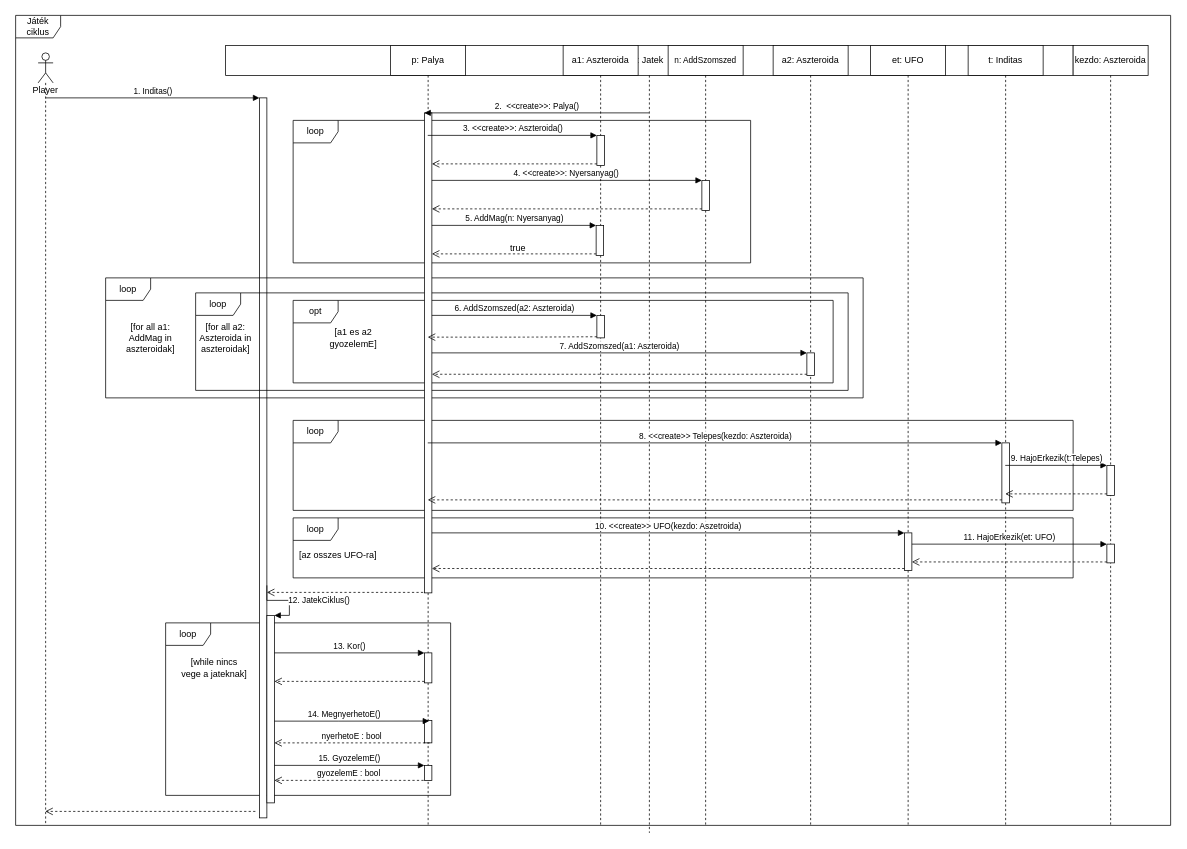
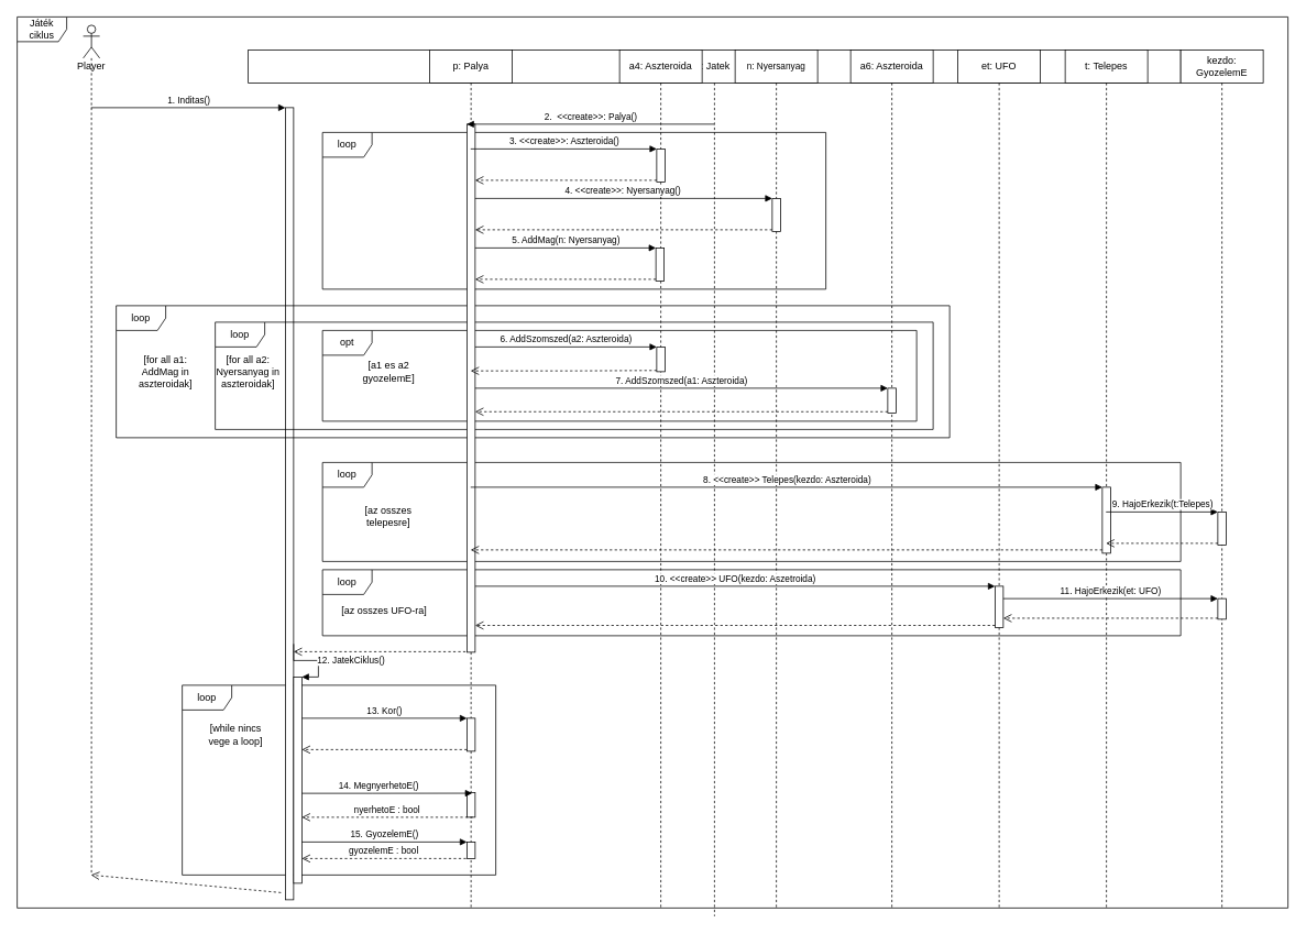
  <mxCell id="0" />
  <mxCell id="1" parent="0" />
  <mxCell id="2" value="Játék ciklus" style="shape=umlFrame;whiteSpace=wrap;html=1;" parent="1" vertex="1"><mxGeometry x="20" width="1540" height="1080" as="geometry" y="20" /></mxCell>
  <mxCell id="3" value="loop" style="shape=umlFrame;whiteSpace=wrap;html=1;" vertex="1" parent="1"><mxGeometry x="390" y="690" width="1040" height="80" as="geometry" /></mxCell>
  <mxCell id="4" value="loop" style="shape=umlFrame;whiteSpace=wrap;html=1;" parent="1" vertex="1"><mxGeometry x="220" y="830" width="380" height="230" as="geometry" /></mxCell>
  <mxCell id="5" value="j: Jatek" style="shape=umlLifeline;perimeter=lifelinePerimeter;whiteSpace=wrap;html=1;container=1;collapsible=0;recursiveResize=0;outlineConnect=0;" parent="1" vertex="1"><mxGeometry x="300" y="60" width="1130" height="1050" as="geometry" /></mxCell>
  <mxCell id="6" value="" style="html=1;points=[];perimeter=orthogonalPerimeter;" parent="5" vertex="1"><mxGeometry x="45" y="70" width="10" height="960" as="geometry" /></mxCell>
  <mxCell id="7" value="" style="html=1;points=[];perimeter=orthogonalPerimeter;" parent="5" vertex="1"><mxGeometry x="55" y="760" width="10" height="250" as="geometry" /></mxCell>
  <mxCell id="8" value="12. JatekCiklus()" style="edgeStyle=orthogonalEdgeStyle;html=1;align=left;spacingLeft=2;endArrow=block;rounded=0;" parent="5" edge="1" target="7"><mxGeometry relative="1" as="geometry"><mxPoint x="55" y="720" as="sourcePoint" /><Array as="points"><mxPoint x="55" y="740" /><mxPoint x="85" y="740" /><mxPoint x="85" y="760" /></Array><mxPoint x="65" y="690" as="targetPoint" /></mxGeometry></mxCell>
  <mxCell id="9" value="loop" style="shape=umlFrame;whiteSpace=wrap;html=1;" parent="5" vertex="1"><mxGeometry x="-160" y="310" width="1010" height="160" as="geometry" /></mxCell>
  <mxCell id="10" value="loop" style="shape=umlFrame;whiteSpace=wrap;html=1;" parent="5" vertex="1"><mxGeometry x="90" y="500" width="1040" height="120" as="geometry" /></mxCell>
+ <mxCell id="11" value="[az osszes telepesre]" style="text;html=1;strokeColor=none;fillColor=none;align=center;verticalAlign=middle;whiteSpace=wrap;rounded=0;" parent="5" vertex="1"><mxGeometry x="130" y="555" width="80" height="20" as="geometry" /></mxCell>
  <mxCell id="12" value="loop" style="shape=umlFrame;whiteSpace=wrap;html=1;" parent="5" vertex="1"><mxGeometry x="-40" y="330" width="870" height="130" as="geometry" /></mxCell>
  <mxCell id="13" value="opt" style="shape=umlFrame;whiteSpace=wrap;html=1;" parent="5" vertex="1"><mxGeometry x="90" y="340" width="720" height="110" as="geometry" /></mxCell>
- <mxCell id="14" value="[for all a2: Aszteroida in aszteroidak]" style="text;html=1;strokeColor=none;fillColor=none;align=center;verticalAlign=middle;whiteSpace=wrap;rounded=0;" parent="5" vertex="1"><mxGeometry x="-40" y="380" width="80" height="20" as="geometry" /></mxCell>
+ <mxCell id="14" value="[for all a2: Nyersanyag in aszteroidak]" style="text;html=1;strokeColor=none;fillColor=none;align=center;verticalAlign=middle;whiteSpace=wrap;rounded=0;" parent="5" vertex="1"><mxGeometry x="-40" y="380" width="80" height="20" as="geometry" /></mxCell>
  <mxCell id="15" value="[a1 es a2 gyozelemE]" style="text;html=1;strokeColor=none;fillColor=none;align=center;verticalAlign=middle;whiteSpace=wrap;rounded=0;" parent="5" vertex="1"><mxGeometry x="132.5" y="380" width="75" height="20" as="geometry" /></mxCell>
  <mxCell id="16" value="[for all a1: AddMag in aszteroidak]" style="text;html=1;strokeColor=none;fillColor=none;align=center;verticalAlign=middle;whiteSpace=wrap;rounded=0;" parent="5" vertex="1"><mxGeometry x="-140" y="380" width="80" height="20" as="geometry" /></mxCell>
  <mxCell id="17" value="loop" style="shape=umlFrame;whiteSpace=wrap;html=1;" parent="1" vertex="1"><mxGeometry x="390" y="160" width="610" height="190" as="geometry" /></mxCell>
  <mxCell id="18" value="p: Palya" style="shape=umlLifeline;perimeter=lifelinePerimeter;whiteSpace=wrap;html=1;container=1;collapsible=0;recursiveResize=0;outlineConnect=0;" parent="1" vertex="1"><mxGeometry x="520" y="60" width="100" height="1040" as="geometry" /></mxCell>
  <mxCell id="19" value="" style="html=1;points=[];perimeter=orthogonalPerimeter;" parent="18" vertex="1"><mxGeometry x="45" y="810" width="10" height="40" as="geometry" /></mxCell>
  <mxCell id="20" value="" style="html=1;points=[];perimeter=orthogonalPerimeter;" parent="18" vertex="1"><mxGeometry x="45" y="90" width="10" height="640" as="geometry" /></mxCell>
  <mxCell id="21" value="" style="html=1;points=[];perimeter=orthogonalPerimeter;" parent="18" vertex="1"><mxGeometry x="45" y="900" width="10" height="30" as="geometry" /></mxCell>
  <mxCell id="22" value="" style="html=1;points=[];perimeter=orthogonalPerimeter;" parent="18" vertex="1"><mxGeometry x="45" y="960" width="10" height="20" as="geometry" /></mxCell>
  <mxCell id="23" value="13. Kor()" style="html=1;verticalAlign=bottom;endArrow=block;entryX=0;entryY=0;" parent="1" target="19" edge="1" source="7"><mxGeometry relative="1" as="geometry"><mxPoint x="365" y="800" as="sourcePoint" /></mxGeometry></mxCell>
  <mxCell id="24" value="" style="html=1;verticalAlign=bottom;endArrow=open;dashed=1;endSize=8;exitX=0;exitY=0.95;" parent="1" source="19" edge="1" target="7"><mxGeometry x="0.15" y="92" relative="1" as="geometry"><mxPoint x="365" y="838" as="targetPoint" /><mxPoint as="offset" /></mxGeometry></mxCell>
- <mxCell id="25" value="[while nincs vege a jateknak]" style="text;html=1;strokeColor=none;fillColor=none;align=center;verticalAlign=middle;whiteSpace=wrap;rounded=0;" parent="1" vertex="1"><mxGeometry x="240" y="880" width="90" height="20" as="geometry" /></mxCell>
+ <mxCell id="25" value="[while nincs vege a loop]" style="text;html=1;strokeColor=none;fillColor=none;align=center;verticalAlign=middle;whiteSpace=wrap;rounded=0;" parent="1" vertex="1"><mxGeometry x="240" y="880" width="90" height="20" as="geometry" /></mxCell>
  <mxCell id="26" value="14. MegnyerhetoE()" style="html=1;verticalAlign=bottom;endArrow=block;entryX=0.64;entryY=0.03;entryDx=0;entryDy=0;entryPerimeter=0;rounded=0;" parent="1" target="21" edge="1" source="7"><mxGeometry x="-0.098" relative="1" as="geometry"><mxPoint x="370" y="870" as="sourcePoint" /><mxPoint x="370" y="890" as="targetPoint" /><Array as="points"><mxPoint x="450" y="961" /></Array><mxPoint as="offset" /></mxGeometry></mxCell>
  <mxCell id="27" value="15. GyozelemE()" style="html=1;verticalAlign=bottom;endArrow=block;rounded=0;" parent="1" target="22" edge="1" source="7"><mxGeometry relative="1" as="geometry"><mxPoint x="360" y="930" as="sourcePoint" /><mxPoint x="520" y="950" as="targetPoint" /><Array as="points" /></mxGeometry></mxCell>
  <mxCell id="28" value="2.&amp;nbsp; &amp;lt;&amp;lt;create&amp;gt;&amp;gt;: Palya()" style="html=1;verticalAlign=bottom;endArrow=block;entryX=0;entryY=0;" parent="1" source="5" target="20" edge="1"><mxGeometry relative="1" as="geometry"><mxPoint x="495" y="150" as="sourcePoint" /></mxGeometry></mxCell>
  <mxCell id="29" value="" style="html=1;verticalAlign=bottom;endArrow=open;dashed=1;endSize=8;exitX=-0.16;exitY=0.999;exitDx=0;exitDy=0;exitPerimeter=0;" parent="1" source="20" target="6" edge="1"><mxGeometry relative="1" as="geometry"><mxPoint x="350" y="709" as="targetPoint" /></mxGeometry></mxCell>
- <mxCell id="30" value="a1: Aszteroida" style="shape=umlLifeline;perimeter=lifelinePerimeter;whiteSpace=wrap;html=1;container=1;collapsible=0;recursiveResize=0;outlineConnect=0;" parent="1" vertex="1"><mxGeometry x="750" y="60" width="100" height="1040" as="geometry" /></mxCell>
+ <mxCell id="30" value="a4: Aszteroida" style="shape=umlLifeline;perimeter=lifelinePerimeter;whiteSpace=wrap;html=1;container=1;collapsible=0;recursiveResize=0;outlineConnect=0;" parent="1" vertex="1"><mxGeometry x="750" y="60" width="100" height="1040" as="geometry" /></mxCell>
  <mxCell id="31" value="" style="html=1;points=[];perimeter=orthogonalPerimeter;" parent="30" vertex="1"><mxGeometry x="45" y="120" width="10" height="40" as="geometry" /></mxCell>
  <mxCell id="32" value="" style="html=1;points=[];perimeter=orthogonalPerimeter;" parent="30" vertex="1"><mxGeometry x="44" y="240" width="10" height="40" as="geometry" /></mxCell>
  <mxCell id="33" value="" style="html=1;points=[];perimeter=orthogonalPerimeter;" parent="30" vertex="1"><mxGeometry x="45" y="360" width="10" height="30" as="geometry" /></mxCell>
  <mxCell id="34" value="3. &amp;lt;&amp;lt;create&amp;gt;&amp;gt;: Aszteroida()" style="html=1;verticalAlign=bottom;endArrow=block;entryX=0;entryY=0;" parent="1" target="31" edge="1"><mxGeometry relative="1" as="geometry"><mxPoint x="569.5" y="180" as="sourcePoint" /></mxGeometry></mxCell>
  <mxCell id="35" value="" style="html=1;verticalAlign=bottom;endArrow=open;dashed=1;endSize=8;exitX=0;exitY=0.95;" parent="1" source="31" edge="1"><mxGeometry x="0.024" y="-60" relative="1" as="geometry"><mxPoint x="575" y="218" as="targetPoint" /><mxPoint as="offset" /></mxGeometry></mxCell>
- <mxCell id="36" value="&lt;span style=&quot;font-size: 11px ; background-color: rgb(255 , 255 , 255)&quot;&gt;n: AddSzomszed&lt;/span&gt;" style="shape=umlLifeline;perimeter=lifelinePerimeter;whiteSpace=wrap;html=1;container=1;collapsible=0;recursiveResize=0;outlineConnect=0;" parent="1" vertex="1"><mxGeometry x="890" y="60" width="100" height="1040" as="geometry" /></mxCell>
+ <mxCell id="36" value="&lt;span style=&quot;font-size: 11px ; background-color: rgb(255 , 255 , 255)&quot;&gt;n: Nyersanyag&lt;/span&gt;" style="shape=umlLifeline;perimeter=lifelinePerimeter;whiteSpace=wrap;html=1;container=1;collapsible=0;recursiveResize=0;outlineConnect=0;" parent="1" vertex="1"><mxGeometry x="890" y="60" width="100" height="1040" as="geometry" /></mxCell>
  <mxCell id="37" value="" style="html=1;points=[];perimeter=orthogonalPerimeter;" parent="36" vertex="1"><mxGeometry x="45" y="180" width="10" height="40" as="geometry" /></mxCell>
  <mxCell id="38" value="4. &amp;lt;&amp;lt;create&amp;gt;&amp;gt;: Nyersanyag()" style="html=1;verticalAlign=bottom;endArrow=block;entryX=0;entryY=0;" parent="1" target="37" edge="1"><mxGeometry relative="1" as="geometry"><mxPoint x="575" y="240" as="sourcePoint" /><mxPoint x="-1" as="offset" /></mxGeometry></mxCell>
  <mxCell id="39" value="" style="html=1;verticalAlign=bottom;endArrow=open;dashed=1;endSize=8;exitX=0;exitY=0.95;" parent="1" source="37" edge="1"><mxGeometry x="0.197" y="-176" relative="1" as="geometry"><mxPoint x="575" y="278" as="targetPoint" /><mxPoint as="offset" /></mxGeometry></mxCell>
- <mxCell id="40" value="a2: Aszteroida" style="shape=umlLifeline;perimeter=lifelinePerimeter;whiteSpace=wrap;html=1;container=1;collapsible=0;recursiveResize=0;outlineConnect=0;" parent="1" vertex="1"><mxGeometry x="1030" y="60" width="100" height="1040" as="geometry" /></mxCell>
+ <mxCell id="40" value="a6: Aszteroida" style="shape=umlLifeline;perimeter=lifelinePerimeter;whiteSpace=wrap;html=1;container=1;collapsible=0;recursiveResize=0;outlineConnect=0;" parent="1" vertex="1"><mxGeometry x="1030" y="60" width="100" height="1040" as="geometry" /></mxCell>
  <mxCell id="41" value="" style="html=1;points=[];perimeter=orthogonalPerimeter;" parent="40" vertex="1"><mxGeometry x="45" y="410" width="10" height="30" as="geometry" /></mxCell>
- <mxCell id="42" value="t: Inditas" style="shape=umlLifeline;perimeter=lifelinePerimeter;whiteSpace=wrap;html=1;container=1;collapsible=0;recursiveResize=0;outlineConnect=0;" parent="1" vertex="1"><mxGeometry x="1290" y="60" width="100" height="1040" as="geometry" /></mxCell>
+ <mxCell id="42" value="t: Telepes" style="shape=umlLifeline;perimeter=lifelinePerimeter;whiteSpace=wrap;html=1;container=1;collapsible=0;recursiveResize=0;outlineConnect=0;" parent="1" vertex="1"><mxGeometry x="1290" y="60" width="100" height="1040" as="geometry" /></mxCell>
  <mxCell id="43" value="" style="html=1;points=[];perimeter=orthogonalPerimeter;" parent="42" vertex="1"><mxGeometry x="45" y="530" width="10" height="80" as="geometry" /></mxCell>
  <mxCell id="44" value="8. &amp;lt;&amp;lt;create&amp;gt;&amp;gt; Telepes(kezdo: Aszteroida)" style="html=1;verticalAlign=bottom;endArrow=block;entryX=0;entryY=0;" parent="1" source="18" target="43" edge="1"><mxGeometry relative="1" as="geometry"><mxPoint x="1235" y="565" as="sourcePoint" /></mxGeometry></mxCell>
  <mxCell id="45" value="" style="html=1;verticalAlign=bottom;endArrow=open;dashed=1;endSize=8;exitX=0;exitY=0.95;" parent="1" source="43" target="18" edge="1"><mxGeometry relative="1" as="geometry"><mxPoint x="1235" y="641" as="targetPoint" /></mxGeometry></mxCell>
- <mxCell id="46" value="kezdo: Aszteroida" style="shape=umlLifeline;perimeter=lifelinePerimeter;whiteSpace=wrap;html=1;container=1;collapsible=0;recursiveResize=0;outlineConnect=0;" parent="1" vertex="1"><mxGeometry x="1430" y="60" width="100" height="1040" as="geometry" /></mxCell>
+ <mxCell id="46" value="kezdo: GyozelemE" style="shape=umlLifeline;perimeter=lifelinePerimeter;whiteSpace=wrap;html=1;container=1;collapsible=0;recursiveResize=0;outlineConnect=0;" parent="1" vertex="1"><mxGeometry x="1430" y="60" width="100" height="1040" as="geometry" /></mxCell>
  <mxCell id="47" value="" style="html=1;points=[];perimeter=orthogonalPerimeter;" parent="46" vertex="1"><mxGeometry x="45" y="560" width="10" height="40" as="geometry" /></mxCell>
  <mxCell id="48" value="" style="html=1;points=[];perimeter=orthogonalPerimeter;" vertex="1" parent="46"><mxGeometry x="45" y="665" width="10" height="25" as="geometry" /></mxCell>
  <mxCell id="49" value="9. HajoErkezik(t:Telepes)" style="html=1;verticalAlign=bottom;endArrow=block;entryX=0;entryY=0;" parent="1" source="42" target="47" edge="1"><mxGeometry relative="1" as="geometry"><mxPoint x="1425" y="620" as="sourcePoint" /></mxGeometry></mxCell>
  <mxCell id="50" value="" style="html=1;verticalAlign=bottom;endArrow=open;dashed=1;endSize=8;exitX=0;exitY=0.95;" parent="1" source="47" target="42" edge="1"><mxGeometry x="0.024" y="51" relative="1" as="geometry"><mxPoint x="1425" y="696" as="targetPoint" /><mxPoint as="offset" /></mxGeometry></mxCell>
  <mxCell id="51" value="5. AddMag(n: Nyersanyag)" style="html=1;verticalAlign=bottom;endArrow=block;entryX=0;entryY=0;" parent="1" target="32" edge="1"><mxGeometry relative="1" as="geometry"><mxPoint x="575" y="300" as="sourcePoint" /></mxGeometry></mxCell>
  <mxCell id="52" value="" style="html=1;verticalAlign=bottom;endArrow=open;dashed=1;endSize=8;exitX=0;exitY=0.95;" parent="1" source="32" edge="1"><mxGeometry x="0.132" y="-248" relative="1" as="geometry"><mxPoint x="575" y="338" as="targetPoint" /><mxPoint as="offset" /></mxGeometry></mxCell>
  <mxCell id="53" value="6. AddSzomszed(a2: Aszteroida)" style="html=1;verticalAlign=bottom;endArrow=block;entryX=0;entryY=0;" parent="1" source="20" target="33" edge="1"><mxGeometry relative="1" as="geometry"><mxPoint x="725" y="440" as="sourcePoint" /></mxGeometry></mxCell>
  <mxCell id="54" value="" style="html=1;verticalAlign=bottom;endArrow=open;dashed=1;endSize=8;exitX=0;exitY=0.95;" parent="1" source="33" target="18" edge="1"><mxGeometry x="1" y="-334" relative="1" as="geometry"><mxPoint x="725" y="516" as="targetPoint" /><mxPoint x="-299" y="185" as="offset" /><Array as="points"><mxPoint x="700" y="449" /></Array></mxGeometry></mxCell>
  <mxCell id="55" value="7. AddSzomszed(a1: Aszteroida)" style="html=1;verticalAlign=bottom;endArrow=block;entryX=0;entryY=0;" parent="1" source="20" target="41" edge="1"><mxGeometry relative="1" as="geometry"><mxPoint x="895" y="470" as="sourcePoint" /></mxGeometry></mxCell>
  <mxCell id="56" value="" style="html=1;verticalAlign=bottom;endArrow=open;dashed=1;endSize=8;exitX=0;exitY=0.95;" parent="1" source="41" target="20" edge="1"><mxGeometry x="1" y="-464" relative="1" as="geometry"><mxPoint x="895" y="546" as="targetPoint" /><mxPoint x="-415" y="255" as="offset" /></mxGeometry></mxCell>
  <mxCell id="57" value="nyerhetoE : bool" style="html=1;verticalAlign=bottom;endArrow=open;dashed=1;endSize=8;exitX=0.7;exitY=1;exitDx=0;exitDy=0;exitPerimeter=0;" parent="1" source="21" edge="1" target="7"><mxGeometry relative="1" as="geometry"><mxPoint x="870" y="810" as="sourcePoint" /><mxPoint x="364" y="890" as="targetPoint" /></mxGeometry></mxCell>
- <mxCell id="58" value="Player" style="shape=umlLifeline;participant=umlActor;perimeter=lifelinePerimeter;whiteSpace=wrap;html=1;container=1;collapsible=0;recursiveResize=0;verticalAlign=top;spacingTop=36;outlineConnect=0;" parent="1" vertex="1"><mxGeometry x="50" y="70" width="20" height="1030" as="geometry" /></mxCell>
+ <mxCell id="58" value="Player" style="shape=umlLifeline;participant=umlActor;perimeter=lifelinePerimeter;whiteSpace=wrap;html=1;container=1;collapsible=0;recursiveResize=0;verticalAlign=top;spacingTop=36;outlineConnect=0;" parent="1" vertex="1"><mxGeometry x="100" y="30" width="20" height="1030" as="geometry" /></mxCell>
  <mxCell id="59" value="gyozelemE : bool" style="html=1;verticalAlign=bottom;endArrow=open;dashed=1;endSize=8;exitX=-0.1;exitY=1;exitDx=0;exitDy=0;exitPerimeter=0;" parent="1" source="22" target="7" edge="1"><mxGeometry relative="1" as="geometry"><mxPoint x="870" y="810" as="sourcePoint" /><mxPoint x="790" y="810" as="targetPoint" /></mxGeometry></mxCell>
  <mxCell id="60" value="1. Inditas()" style="html=1;verticalAlign=bottom;endArrow=block;entryX=0;entryY=0;" parent="1" source="58" target="6" edge="1"><mxGeometry relative="1" as="geometry"><mxPoint x="275" y="130" as="sourcePoint" /></mxGeometry></mxCell>
  <mxCell id="61" value="" style="html=1;verticalAlign=bottom;endArrow=open;dashed=1;endSize=8;exitX=-0.533;exitY=0.991;exitDx=0;exitDy=0;exitPerimeter=0;" parent="1" source="6" target="58" edge="1"><mxGeometry x="1" y="-88" relative="1" as="geometry"><mxPoint x="230" y="1032" as="targetPoint" /><mxPoint x="-66" y="28" as="offset" /></mxGeometry></mxCell>
- <mxCell id="62" value="true" style="text;html=1;strokeColor=none;fillColor=none;align=center;verticalAlign=middle;whiteSpace=wrap;rounded=0;" parent="1" vertex="1"><mxGeometry x="670" y="320" width="40" height="20" as="geometry" /></mxCell>
  <mxCell id="63" value="et: UFO" style="shape=umlLifeline;perimeter=lifelinePerimeter;whiteSpace=wrap;html=1;container=1;collapsible=0;recursiveResize=0;outlineConnect=0;" vertex="1" parent="1"><mxGeometry x="1160" y="60" width="100" height="1040" as="geometry" /></mxCell>
  <mxCell id="64" value="" style="html=1;points=[];perimeter=orthogonalPerimeter;" vertex="1" parent="63"><mxGeometry x="45" y="650" width="10" height="50" as="geometry" /></mxCell>
  <mxCell id="65" value="10. &amp;lt;&amp;lt;create&amp;gt;&amp;gt; UFO(kezdo: Aszetroida)" style="html=1;verticalAlign=bottom;endArrow=block;entryX=0;entryY=0;" edge="1" target="64" parent="1" source="20"><mxGeometry relative="1" as="geometry"><mxPoint x="1130" y="710" as="sourcePoint" /></mxGeometry></mxCell>
  <mxCell id="66" value="" style="html=1;verticalAlign=bottom;endArrow=open;dashed=1;endSize=8;exitX=0;exitY=0.95;" edge="1" source="64" parent="1" target="20"><mxGeometry relative="1" as="geometry"><mxPoint x="1130" y="786" as="targetPoint" /></mxGeometry></mxCell>
  <mxCell id="67" value="11. HajoErkezik(et: UFO)" style="html=1;verticalAlign=bottom;endArrow=block;entryX=0;entryY=0;" edge="1" parent="1" target="48" source="64"><mxGeometry relative="1" as="geometry"><mxPoint x="1339.5" y="730" as="sourcePoint" /></mxGeometry></mxCell>
  <mxCell id="68" value="" style="html=1;verticalAlign=bottom;endArrow=open;dashed=1;endSize=8;exitX=0;exitY=0.95;" edge="1" parent="1" source="48" target="64"><mxGeometry x="0.024" y="51" relative="1" as="geometry"><mxPoint x="1339.5" y="768" as="targetPoint" /><mxPoint as="offset" /></mxGeometry></mxCell>
- <mxCell id="69" value="[az osszes UFO-ra]" style="text;html=1;strokeColor=none;fillColor=none;align=center;verticalAlign=middle;whiteSpace=wrap;rounded=0;" vertex="1" parent="1"><mxGeometry x="395" y="730" width="110" height="20" as="geometry" /></mxCell>
+ <mxCell id="69" value="[az osszes UFO-ra]" style="text;html=1;strokeColor=none;fillColor=none;align=center;verticalAlign=middle;whiteSpace=wrap;rounded=0;" vertex="1" parent="1"><mxGeometry x="410" y="730" width="110" height="20" as="geometry" /></mxCell>
